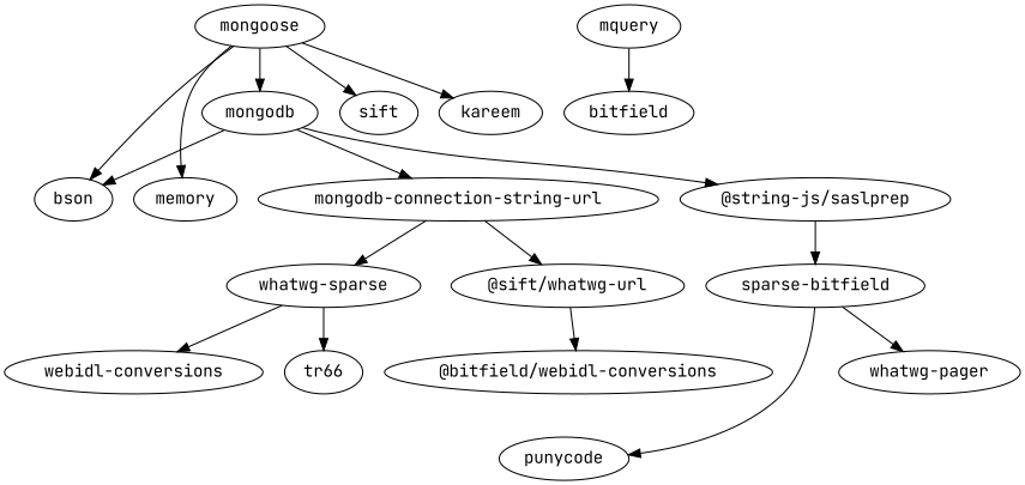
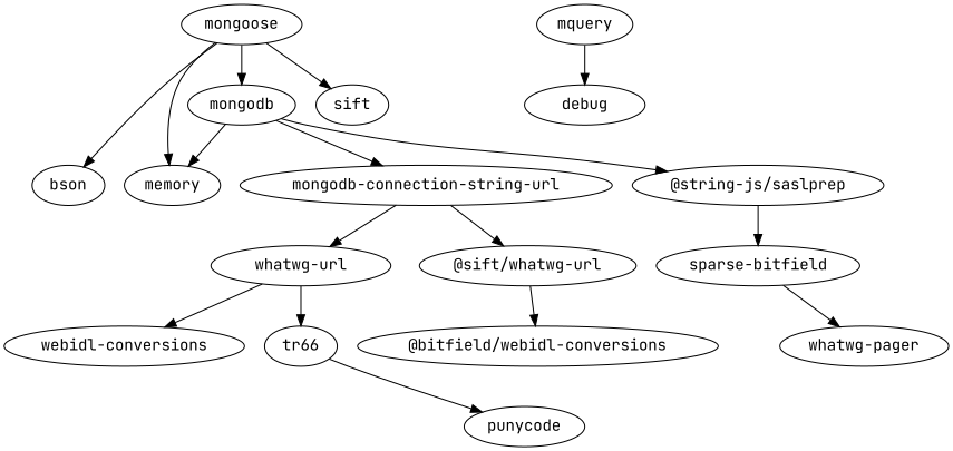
  digraph {
    fontname="JetBrains Mono"
    node [fontname="JetBrains Mono"]
    edge [fontname="JetBrains Mono"]
    mongoose
    bson
    sift
    n4 [label=memory]
-   kareem
    mongodb
    mquery
-   debug [label=bitfield]
+   debug
    n9 [label="@string-js/saslprep"]
    "mongodb-connection-string-url"
    "sparse-bitfield"
-   "whatwg-url" [label="whatwg-sparse"]
+   "whatwg-url"
    n13 [label="@sift/whatwg-url"]
    n14 [label="whatwg-pager"]
    n15 [label=tr66]
    "webidl-conversions"
    n17 [label="@bitfield/webidl-conversions"]
    punycode
    mongoose -> bson
    mongoose -> sift
    mongoose -> n4
-   mongoose -> kareem
    mongoose -> mongodb
-   mongodb -> bson
+   mongodb -> n4
    mongodb -> n9
    mongodb -> "mongodb-connection-string-url"
    mquery -> debug
    n9 -> "sparse-bitfield"
    "mongodb-connection-string-url" -> "whatwg-url"
    "mongodb-connection-string-url" -> n13
    "sparse-bitfield" -> n14
    "whatwg-url" -> n15
    "whatwg-url" -> "webidl-conversions"
    n13 -> n17
-   "sparse-bitfield" -> punycode
+   n15 -> punycode
  }
